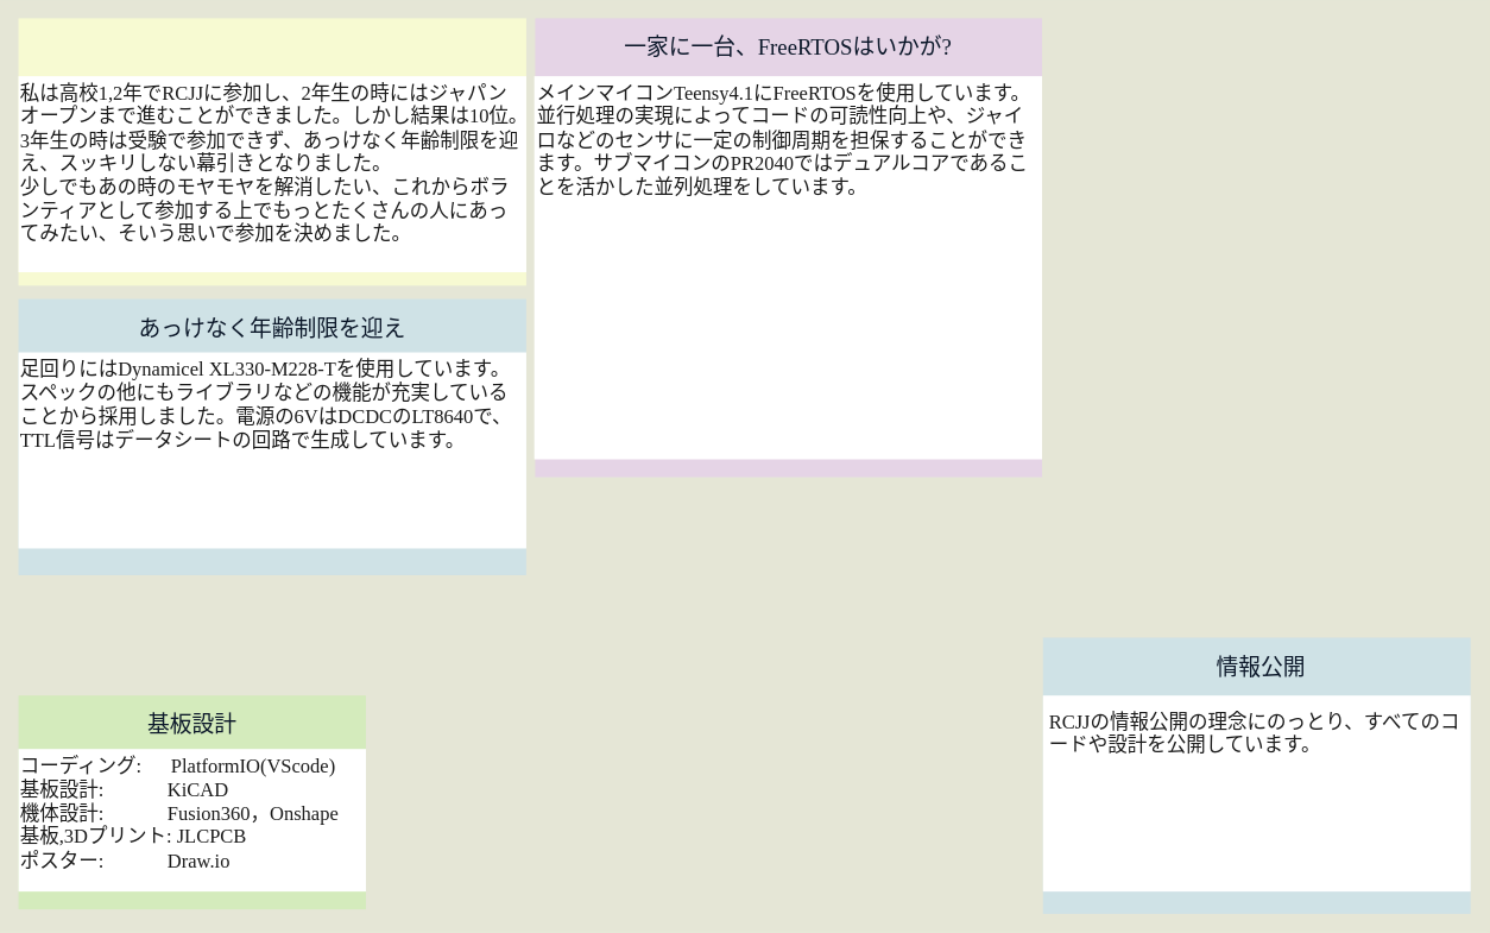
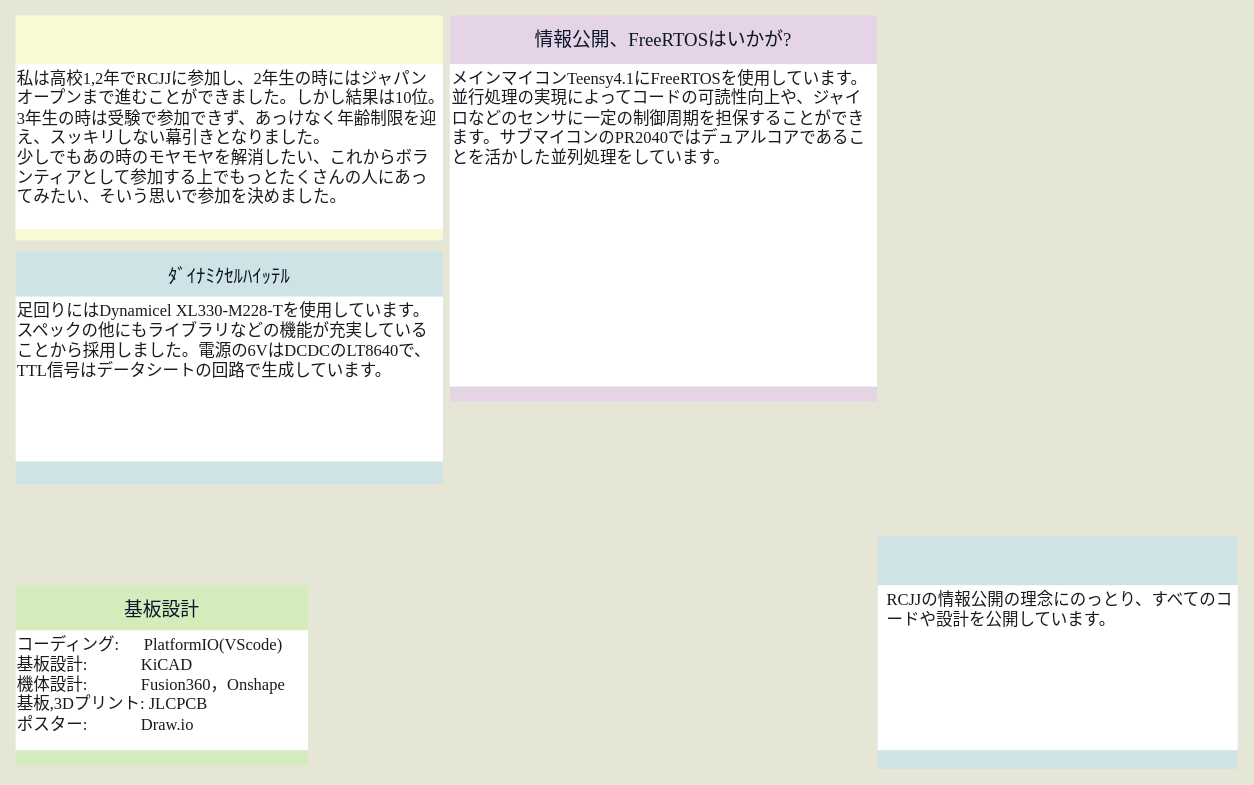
  <mxCell id="0" />
  <mxCell id="1" parent="0" />
  <mxCell id="2" value="" style="rounded=0;whiteSpace=wrap;html=1;fontFamily=Zen Kaku Gothic New;fontSource=https%3A%2F%2Ffonts.googleapis.com%2Fcss%3Ffamily%3DZen%2BKaku%2BGothic%2BNew;fontSize=45;fontColor=#000000;fillColor=#F7FAD2;gradientColor=none;strokeColor=none;" parent="1" vertex="1"><mxGeometry x="20" y="20" width="570" height="300" as="geometry" /></mxCell>
  <mxCell id="3" value="" style="rounded=0;whiteSpace=wrap;html=1;strokeColor=none;fillColor=#FFFFFF;" parent="1" vertex="1"><mxGeometry x="20" y="85" width="570" height="220" as="geometry" /></mxCell>
  <mxCell id="4" value="&lt;span style=&quot;font-size: 22px;&quot;&gt;&lt;font color=&quot;#1a1a1a&quot; face=&quot;Zen Kaku Gothic New&quot; data-font-src=&quot;https://fonts.googleapis.com/css?family=Zen+Kaku+Gothic+New&quot;&gt;私は高校1,2年でRCJJに参加し、2年生の時にはジャパンオープンまで進むことができました。しかし結果は10位｡&lt;br&gt;3年生の時は受験で参加できず、あっけなく年齢制限を迎え、スッキリしない幕引きとなりました。&lt;br&gt;少しでもあの時のモヤモヤを解消したい、これからボランティアとして参加する上でもっとたくさんの人にあってみたい、そいう思いで参加を決めました。&lt;/font&gt;&lt;/span&gt;" style="text;html=1;fillColor=none;align=left;verticalAlign=top;whiteSpace=wrap;rounded=0;" parent="1" vertex="1"><mxGeometry x="20" y="85" width="570" height="220" as="geometry" /></mxCell>
  <mxCell id="5" value="" style="rounded=0;whiteSpace=wrap;html=1;fontFamily=Zen Kaku Gothic New;fontSource=https%3A%2F%2Ffonts.googleapis.com%2Fcss%3Ffamily%3DZen%2BKaku%2BGothic%2BNew;fontSize=45;fontColor=#000000;fillColor=#CFE2E6;gradientColor=none;strokeColor=none;" parent="1" vertex="1"><mxGeometry x="20" y="335" width="570" height="310" as="geometry" /></mxCell>
  <mxCell id="6" value="" style="rounded=0;whiteSpace=wrap;html=1;fontFamily=Zen Kaku Gothic New;fontSource=https%3A%2F%2Ffonts.googleapis.com%2Fcss%3Ffamily%3DZen%2BKaku%2BGothic%2BNew;fontSize=45;fontColor=#000000;fillColor=#E5D4E6;gradientColor=none;strokeColor=none;flipV=1;" parent="1" vertex="1"><mxGeometry x="600" y="20" width="569" height="515" as="geometry" /></mxCell>
- <mxCell id="7" value="&lt;font color=&quot;#0b1729&quot;&gt;&lt;font face=&quot;Tahoma&quot; data-font-src=&quot;https://fonts.googleapis.com/css?family=Zen+Kaku+Gothic+New&quot; style=&quot;font-size: 25px;&quot;&gt;あっけなく年齢制限を迎え&lt;/font&gt;&lt;/font&gt;" style="text;html=1;strokeColor=none;fillColor=none;align=center;verticalAlign=middle;whiteSpace=wrap;rounded=0;" vertex="1" parent="1"><mxGeometry x="20" y="335" width="570" height="65" as="geometry" /></mxCell>
+ <mxCell id="7" value="&lt;font color=&quot;#0b1729&quot;&gt;&lt;font face=&quot;Tahoma&quot; data-font-src=&quot;https://fonts.googleapis.com/css?family=Zen+Kaku+Gothic+New&quot; style=&quot;font-size: 25px;&quot;&gt;ﾀﾞｲﾅﾐｸｾﾙﾊｲｯﾃﾙ&lt;/font&gt;&lt;/font&gt;" style="text;html=1;strokeColor=none;fillColor=none;align=center;verticalAlign=middle;whiteSpace=wrap;rounded=0;" vertex="1" parent="1"><mxGeometry x="20" y="335" width="570" height="65" as="geometry" /></mxCell>
  <mxCell id="8" value="" style="rounded=0;whiteSpace=wrap;html=1;strokeColor=none;fillColor=#FFFFFF;" vertex="1" parent="1"><mxGeometry x="20" y="395" width="570" height="220" as="geometry" /></mxCell>
  <mxCell id="9" value="&lt;span style=&quot;font-size: 22px;&quot;&gt;&lt;font style=&quot;font-size: 22px;&quot; color=&quot;#1a1a1a&quot; face=&quot;Zen Kaku Gothic New&quot; data-font-src=&quot;https://fonts.googleapis.com/css?family=Zen+Kaku+Gothic+New&quot;&gt;足回りにはDynamicel XL330-M228-Tを使用しています。&lt;br&gt;&lt;span style=&quot;&quot;&gt;スペックの他にもライブラリなどの機能が充実していることから採用しました。電源の6VはDCDCのLT8640で、TTL信号はデータシートの回路で生成しています。&lt;/span&gt;&lt;br&gt;&lt;br&gt;&lt;/font&gt;&lt;/span&gt;" style="text;html=1;fillColor=none;align=left;verticalAlign=top;whiteSpace=wrap;rounded=0;" vertex="1" parent="1"><mxGeometry x="20" y="395" width="570" height="150" as="geometry" /></mxCell>
- <mxCell id="10" value="&lt;font color=&quot;#0b1729&quot;&gt;&lt;font face=&quot;Zen Kaku Gothic New&quot; data-font-src=&quot;https://fonts.googleapis.com/css?family=Zen+Kaku+Gothic+New&quot; style=&quot;font-size: 25px;&quot;&gt;一家に一台、FreeRTOSはいかが?&lt;/font&gt;&lt;/font&gt;" style="text;html=1;strokeColor=none;fillColor=none;align=center;verticalAlign=middle;whiteSpace=wrap;rounded=0;" vertex="1" parent="1"><mxGeometry x="599" y="20" width="570" height="65" as="geometry" /></mxCell>
+ <mxCell id="10" value="&lt;font color=&quot;#0b1729&quot;&gt;&lt;font face=&quot;Zen Kaku Gothic New&quot; data-font-src=&quot;https://fonts.googleapis.com/css?family=Zen+Kaku+Gothic+New&quot; style=&quot;font-size: 25px;&quot;&gt;情報公開、FreeRTOSはいかが?&lt;/font&gt;&lt;/font&gt;" style="text;html=1;strokeColor=none;fillColor=none;align=center;verticalAlign=middle;whiteSpace=wrap;rounded=0;" vertex="1" parent="1"><mxGeometry x="599" y="20" width="570" height="65" as="geometry" /></mxCell>
  <mxCell id="11" value="" style="rounded=0;whiteSpace=wrap;html=1;strokeColor=none;fillColor=#FFFFFF;" vertex="1" parent="1"><mxGeometry x="599" y="85" width="570" height="430" as="geometry" /></mxCell>
  <mxCell id="12" value="&lt;span style=&quot;font-size: 22px;&quot;&gt;&lt;font style=&quot;font-size: 22px;&quot; color=&quot;#1a1a1a&quot; face=&quot;Zen Kaku Gothic New&quot; data-font-src=&quot;https://fonts.googleapis.com/css?family=Zen+Kaku+Gothic+New&quot;&gt;メインマイコンTeensy4.1にFreeRTOSを使用しています。並行処理の実現によってコードの可読性向上や、ジャイロなどのセンサに一定の制御周期を担保することができます。サブマイコンのPR2040ではデュアルコアであることを活かした並列処理をしています。&lt;br&gt;&lt;/font&gt;&lt;/span&gt;" style="text;html=1;fillColor=none;align=left;verticalAlign=top;whiteSpace=wrap;rounded=0;" vertex="1" parent="1"><mxGeometry x="600" y="85" width="570" height="150" as="geometry" /></mxCell>
  <mxCell id="13" value="" style="rounded=0;whiteSpace=wrap;html=1;fontFamily=Zen Kaku Gothic New;fontSource=https%3A%2F%2Ffonts.googleapis.com%2Fcss%3Ffamily%3DZen%2BKaku%2BGothic%2BNew;fontSize=45;fontColor=#000000;fillColor=#CFE2E6;gradientColor=none;strokeColor=none;" vertex="1" parent="1"><mxGeometry x="1170" y="715" width="480" height="310" as="geometry" /></mxCell>
- <mxCell id="14" value="&lt;font color=&quot;#0b1729&quot;&gt;&lt;font face=&quot;Zen Kaku Gothic New&quot; data-font-src=&quot;https://fonts.googleapis.com/css?family=Zen+Kaku+Gothic+New&quot; style=&quot;font-size: 25px;&quot;&gt;情報公開&lt;/font&gt;&lt;/font&gt;" style="text;html=1;strokeColor=none;fillColor=none;align=center;verticalAlign=middle;whiteSpace=wrap;rounded=0;" vertex="1" parent="1"><mxGeometry x="1180" y="715" width="470" height="65" as="geometry" /></mxCell>
  <mxCell id="15" value="" style="rounded=0;whiteSpace=wrap;html=1;strokeColor=none;fillColor=#FFFFFF;" vertex="1" parent="1"><mxGeometry x="1170" y="780" width="480" height="220" as="geometry" /></mxCell>
- <mxCell id="16" value="&lt;span style=&quot;font-size: 22px;&quot;&gt;&lt;font style=&quot;font-size: 22px;&quot; color=&quot;#1a1a1a&quot; face=&quot;Zen Kaku Gothic New&quot; data-font-src=&quot;https://fonts.googleapis.com/css?family=Zen+Kaku+Gothic+New&quot;&gt;RCJJの情報公開の理念にのっとり、すべてのコードや設計を公開しています。&lt;br&gt;&lt;/font&gt;&lt;/span&gt;" style="text;html=1;fillColor=none;align=left;verticalAlign=top;whiteSpace=wrap;rounded=0;" vertex="1" parent="1"><mxGeometry x="1175" y="790" width="470" height="150" as="geometry" /></mxCell>
+ <mxCell id="16" value="&lt;span style=&quot;font-size: 22px;&quot;&gt;&lt;font style=&quot;font-size: 22px;&quot; color=&quot;#1a1a1a&quot; face=&quot;Zen Kaku Gothic New&quot; data-font-src=&quot;https://fonts.googleapis.com/css?family=Zen+Kaku+Gothic+New&quot;&gt;RCJJの情報公開の理念にのっとり、すべてのコードや設計を公開しています。&lt;br&gt;&lt;/font&gt;&lt;/span&gt;" style="text;html=1;fillColor=none;align=left;verticalAlign=top;whiteSpace=wrap;rounded=0;" vertex="1" parent="1"><mxGeometry x="1180" y="780" width="470" height="150" as="geometry" /></mxCell>
  <mxCell id="17" value="" style="rounded=0;whiteSpace=wrap;html=1;fontFamily=Zen Kaku Gothic New;fontSource=https%3A%2F%2Ffonts.googleapis.com%2Fcss%3Ffamily%3DZen%2BKaku%2BGothic%2BNew;fontSize=45;fontColor=#000000;fillColor=#D4EBBC;gradientColor=none;strokeColor=none;" vertex="1" parent="1"><mxGeometry x="20" y="780" width="390" height="240" as="geometry" /></mxCell>
  <mxCell id="18" value="" style="rounded=0;whiteSpace=wrap;html=1;strokeColor=none;fillColor=#FFFFFF;" vertex="1" parent="1"><mxGeometry x="20" y="840" width="390" height="160" as="geometry" /></mxCell>
  <mxCell id="19" value="&lt;font color=&quot;#0b1729&quot;&gt;&lt;font face=&quot;Zen Kaku Gothic New&quot; data-font-src=&quot;https://fonts.googleapis.com/css?family=Zen+Kaku+Gothic+New&quot; style=&quot;font-size: 25px;&quot;&gt;基板設計&lt;/font&gt;&lt;/font&gt;" style="text;html=1;strokeColor=none;fillColor=none;align=center;verticalAlign=middle;whiteSpace=wrap;rounded=0;" vertex="1" parent="1"><mxGeometry x="20" y="780" width="390" height="65" as="geometry" /></mxCell>
  <mxCell id="20" value="&lt;span style=&quot;font-size: 22px;&quot;&gt;&lt;font style=&quot;font-size: 22px;&quot; color=&quot;#1a1a1a&quot; face=&quot;Zen Kaku Gothic New&quot; data-font-src=&quot;https://fonts.googleapis.com/css?family=Zen+Kaku+Gothic+New&quot;&gt;コーディング:&amp;nbsp; &amp;nbsp; &amp;nbsp; PlatformIO(VScode)&lt;br&gt;基板設計:&amp;nbsp; &amp;nbsp; &amp;nbsp; &amp;nbsp; &amp;nbsp; &amp;nbsp; &amp;nbsp;KiCAD&lt;br&gt;機体設計:&amp;nbsp; &amp;nbsp; &amp;nbsp; &amp;nbsp; &amp;nbsp; &amp;nbsp; &amp;nbsp;Fusion360，Onshape&lt;br&gt;基板,3Dプリント: JLCPCB&lt;br&gt;ポスター:&amp;nbsp; &amp;nbsp; &amp;nbsp; &amp;nbsp; &amp;nbsp; &amp;nbsp; &amp;nbsp;Draw.io&lt;br&gt;&lt;/font&gt;&lt;/span&gt;" style="text;html=1;fillColor=none;align=left;verticalAlign=top;whiteSpace=wrap;rounded=0;" vertex="1" parent="1"><mxGeometry x="20" y="840" width="390" height="150" as="geometry" /></mxCell>
